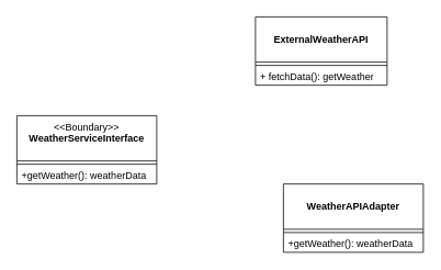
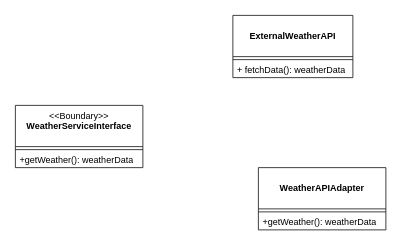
  <mxCell id="0" />
  <mxCell id="1" parent="0" />
  <mxCell id="2" value="&amp;lt;&amp;lt;Boundary&amp;gt;&amp;gt;&lt;br&gt;&lt;b&gt;WeatherServiceInterface&lt;/b&gt;" style="swimlane;fontStyle=0;align=center;verticalAlign=top;childLayout=stackLayout;horizontal=1;startSize=55;horizontalStack=0;resizeParent=1;resizeParentMax=0;resizeLast=0;collapsible=0;marginBottom=0;html=1;whiteSpace=wrap;" parent="1" vertex="1"><mxGeometry x="20" y="140" width="170" height="83" as="geometry" /></mxCell>
  <mxCell id="3" value="" style="line;strokeWidth=1;fillColor=none;align=left;verticalAlign=middle;spacingTop=-1;spacingLeft=3;spacingRight=3;rotatable=0;labelPosition=right;points=[];portConstraint=eastwest;" parent="2" vertex="1"><mxGeometry y="55" width="170" height="8" as="geometry" /></mxCell>
  <mxCell id="4" value="+getWeather(): weatherData" style="text;html=1;strokeColor=none;fillColor=none;align=left;verticalAlign=middle;spacingLeft=4;spacingRight=4;overflow=hidden;rotatable=0;points=[[0,0.5],[1,0.5]];portConstraint=eastwest;whiteSpace=wrap;" parent="2" vertex="1"><mxGeometry y="63" width="170" height="20" as="geometry" /></mxCell>
  <mxCell id="5" value="&lt;br&gt;&lt;b&gt;WeatherAPIAdapter&lt;/b&gt;" style="swimlane;fontStyle=0;align=center;verticalAlign=top;childLayout=stackLayout;horizontal=1;startSize=55;horizontalStack=0;resizeParent=1;resizeParentMax=0;resizeLast=0;collapsible=0;marginBottom=0;html=1;whiteSpace=wrap;" parent="1" vertex="1"><mxGeometry x="344" y="223" width="170" height="83" as="geometry" /></mxCell>
  <mxCell id="6" value="" style="line;strokeWidth=1;fillColor=none;align=left;verticalAlign=middle;spacingTop=-1;spacingLeft=3;spacingRight=3;rotatable=0;labelPosition=right;points=[];portConstraint=eastwest;" parent="5" vertex="1"><mxGeometry y="55" width="170" height="8" as="geometry" /></mxCell>
  <mxCell id="7" value="+getWeather(): weatherData" style="text;html=1;strokeColor=none;fillColor=none;align=left;verticalAlign=middle;spacingLeft=4;spacingRight=4;overflow=hidden;rotatable=0;points=[[0,0.5],[1,0.5]];portConstraint=eastwest;whiteSpace=wrap;" parent="5" vertex="1"><mxGeometry y="63" width="170" height="20" as="geometry" /></mxCell>
  <mxCell id="8" value="&lt;br&gt;&lt;b&gt;ExternalWeatherAPI&lt;/b&gt;" style="swimlane;fontStyle=0;align=center;verticalAlign=top;childLayout=stackLayout;horizontal=1;startSize=55;horizontalStack=0;resizeParent=1;resizeParentMax=0;resizeLast=0;collapsible=0;marginBottom=0;html=1;whiteSpace=wrap;" parent="1" vertex="1"><mxGeometry x="310" y="20" width="160" height="83" as="geometry" /></mxCell>
  <mxCell id="9" value="" style="line;strokeWidth=1;fillColor=none;align=left;verticalAlign=middle;spacingTop=-1;spacingLeft=3;spacingRight=3;rotatable=0;labelPosition=right;points=[];portConstraint=eastwest;" parent="8" vertex="1"><mxGeometry y="55" width="160" height="8" as="geometry" /></mxCell>
- <mxCell id="10" value="+ fetchData(): getWeather" style="text;html=1;strokeColor=none;fillColor=none;align=left;verticalAlign=middle;spacingLeft=4;spacingRight=4;overflow=hidden;rotatable=0;points=[[0,0.5],[1,0.5]];portConstraint=eastwest;whiteSpace=wrap;" parent="8" vertex="1"><mxGeometry y="63" width="160" height="20" as="geometry" /></mxCell>
+ <mxCell id="10" value="+ fetchData(): weatherData" style="text;html=1;strokeColor=none;fillColor=none;align=left;verticalAlign=middle;spacingLeft=4;spacingRight=4;overflow=hidden;rotatable=0;points=[[0,0.5],[1,0.5]];portConstraint=eastwest;whiteSpace=wrap;" parent="8" vertex="1"><mxGeometry y="63" width="160" height="20" as="geometry" /></mxCell>
